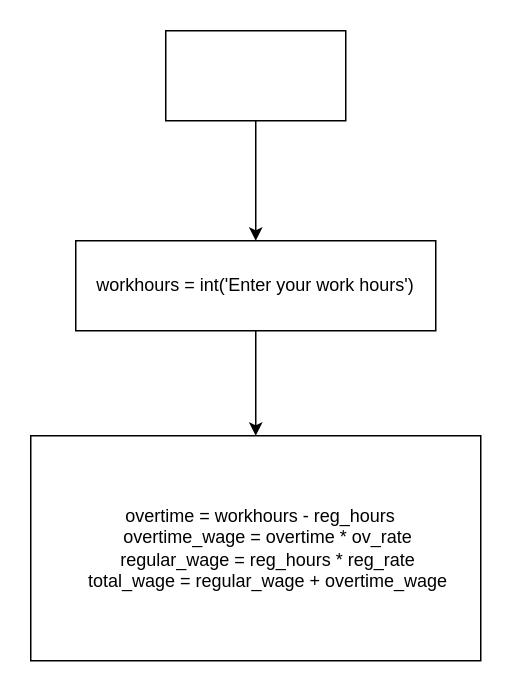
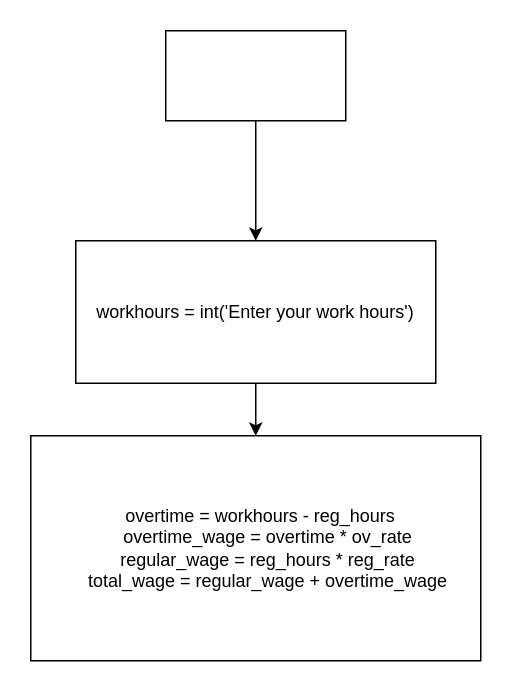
  <mxCell id="0" />
  <mxCell id="1" parent="0" />
  <mxCell id="2" value="" style="edgeStyle=none;html=1;" edge="1" parent="1" source="3" target="6"><mxGeometry relative="1" as="geometry" /></mxCell>
- <mxCell id="3" value="workhours = int('Enter your work hours')" style="rounded=0;whiteSpace=wrap;html=1;" vertex="1" parent="1"><mxGeometry x="50" y="160" width="240" height="60" as="geometry" /></mxCell>
+ <mxCell id="3" value="workhours = int('Enter your work hours')" style="rounded=0;whiteSpace=wrap;html=1;" vertex="1" parent="1"><mxGeometry x="50" y="160" width="240" height="95" as="geometry" /></mxCell>
  <mxCell id="4" style="edgeStyle=none;html=1;exitX=0.5;exitY=1;exitDx=0;exitDy=0;entryX=0.5;entryY=0;entryDx=0;entryDy=0;" edge="1" parent="1" source="5" target="3"><mxGeometry relative="1" as="geometry" /></mxCell>
  <mxCell id="5" value="" style="whiteSpace=wrap;html=1;rounded=0;" vertex="1" parent="1"><mxGeometry x="110" y="20" width="120" height="60" as="geometry" /></mxCell>
  <mxCell id="6" value="&lt;div&gt;&amp;nbsp; overtime = workhours - reg_hours&lt;/div&gt;&lt;div&gt;&amp;nbsp; &amp;nbsp; &amp;nbsp;overtime_wage = overtime * ov_rate&lt;/div&gt;&lt;div&gt;&amp;nbsp; &amp;nbsp; &amp;nbsp;regular_wage = reg_hours * reg_rate&lt;/div&gt;&lt;div&gt;&amp;nbsp; &amp;nbsp; &amp;nbsp;total_wage = regular_wage + overtime_wage&lt;/div&gt;" style="whiteSpace=wrap;html=1;rounded=0;" vertex="1" parent="1"><mxGeometry x="20" y="290" width="300" height="150" as="geometry" /></mxCell>
